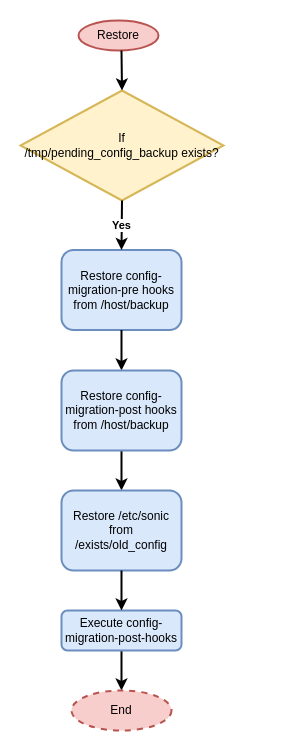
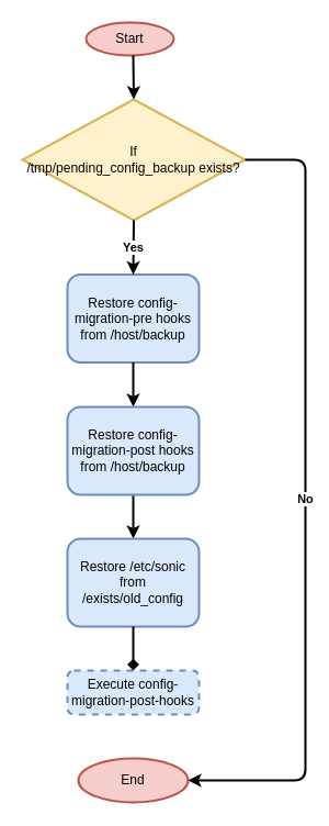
  <mxCell id="0" />
  <mxCell id="1" parent="0" />
- <mxCell id="2" value="Restore" style="ellipse;whiteSpace=wrap;html=1;strokeWidth=2;fillColor=#f8cecc;strokeColor=#b85450;" parent="1" vertex="1"><mxGeometry x="78" y="20" width="80" height="30" as="geometry" /></mxCell>
+ <mxCell id="2" value="Start" style="ellipse;whiteSpace=wrap;html=1;strokeWidth=2;fillColor=#f8cecc;strokeColor=#b85450;" parent="1" vertex="1"><mxGeometry x="78" y="20" width="80" height="30" as="geometry" /></mxCell>
  <mxCell id="3" value="Restore config-migration-pre&amp;nbsp;hooks from /host/backup" style="rounded=1;whiteSpace=wrap;html=1;fontSize=12;glass=0;strokeWidth=2;shadow=0;fillColor=#dae8fc;strokeColor=#6c8ebf;" parent="1" vertex="1"><mxGeometry x="61" y="249.5" width="120" height="80" as="geometry" /></mxCell>
  <mxCell id="4" value="" style="endArrow=classic;html=1;exitX=0.5;exitY=1;exitDx=0;exitDy=0;entryX=0.5;entryY=0;entryDx=0;entryDy=0;strokeWidth=2;" parent="1" source="3" target="9" edge="1"><mxGeometry width="50" height="50" relative="1" as="geometry"><mxPoint x="135" y="330.5" as="sourcePoint" /><mxPoint x="125" y="340.5" as="targetPoint" /></mxGeometry></mxCell>
- <mxCell id="5" value="" style="endArrow=classic;html=1;entryX=0.5;entryY=0;entryDx=0;entryDy=0;exitX=0.5;exitY=1;exitDx=0;exitDy=0;strokeWidth=2;" parent="1" source="7" target="6" edge="1"><mxGeometry width="50" height="50" relative="1" as="geometry"><mxPoint x="125" y="590.5" as="sourcePoint" /><mxPoint x="125" y="620.5" as="targetPoint" /></mxGeometry></mxCell>
- <mxCell id="6" value="End" style="ellipse;whiteSpace=wrap;html=1;strokeWidth=2;fillColor=#f8cecc;strokeColor=#b85450;dashed=1;" parent="1" vertex="1"><mxGeometry x="71" y="690" width="100" height="40" as="geometry" /></mxCell>
- <mxCell id="7" value="Execute config-migration-post-hooks" style="rounded=1;whiteSpace=wrap;html=1;fontSize=12;glass=0;strokeWidth=2;shadow=0;fillColor=#dae8fc;strokeColor=#6c8ebf;" parent="1" vertex="1"><mxGeometry x="61" y="610" width="120" height="40" as="geometry" /></mxCell>
+ <mxCell id="6" value="End" style="ellipse;whiteSpace=wrap;html=1;strokeWidth=2;fillColor=#f8cecc;strokeColor=#b85450;" parent="1" vertex="1"><mxGeometry x="71" y="690" width="100" height="40" as="geometry" /></mxCell>
+ <mxCell id="7" value="Execute config-migration-post-hooks" style="rounded=1;whiteSpace=wrap;html=1;fontSize=12;glass=0;strokeWidth=2;shadow=0;fillColor=#dae8fc;strokeColor=#6c8ebf;dashed=1;" parent="1" vertex="1"><mxGeometry x="61" y="610" width="120" height="40" as="geometry" /></mxCell>
  <mxCell id="8" value="" style="endArrow=classic;html=1;exitX=0.5;exitY=1;exitDx=0;exitDy=0;strokeWidth=2;entryX=0.5;entryY=0;entryDx=0;entryDy=0;" parent="1" source="9" target="14" edge="1"><mxGeometry width="50" height="50" relative="1" as="geometry"><mxPoint x="125" y="420.5" as="sourcePoint" /><mxPoint x="121" y="510" as="targetPoint" /></mxGeometry></mxCell>
  <mxCell id="9" value="Restore config-migration-post hooks from /host/backup" style="rounded=1;whiteSpace=wrap;html=1;fontSize=12;glass=0;strokeWidth=2;shadow=0;fillColor=#dae8fc;strokeColor=#6c8ebf;" parent="1" vertex="1"><mxGeometry x="61" y="370" width="120" height="80" as="geometry" /></mxCell>
  <mxCell id="10" value="&lt;font style=&quot;font-size: 12px&quot;&gt;If &lt;br&gt;/tmp/pending_config_backup exists?&lt;/font&gt;" style="rhombus;whiteSpace=wrap;html=1;strokeWidth=2;fillColor=#fff2cc;strokeColor=#d6b656;" parent="1" vertex="1"><mxGeometry x="20" y="90" width="203" height="110" as="geometry" /></mxCell>
  <mxCell id="11" value="" style="endArrow=classic;html=1;strokeWidth=2;entryX=0.5;entryY=0;entryDx=0;entryDy=0;" parent="1" target="10" edge="1"><mxGeometry width="50" height="50" relative="1" as="geometry"><mxPoint x="121" y="50" as="sourcePoint" /><mxPoint x="118" y="700" as="targetPoint" /></mxGeometry></mxCell>
+ <mxCell id="12" value="&lt;b&gt;No&lt;/b&gt;" style="edgeStyle=segmentEdgeStyle;endArrow=classic;html=1;strokeWidth=2;exitX=1;exitY=0.5;exitDx=0;exitDy=0;entryX=1;entryY=0.5;entryDx=0;entryDy=0;" parent="1" source="10" target="6" edge="1"><mxGeometry width="50" height="50" relative="1" as="geometry"><mxPoint x="318" y="160" as="sourcePoint" /><mxPoint x="308" y="680" as="targetPoint" /><Array as="points"><mxPoint x="278" y="145" /><mxPoint x="278" y="710" /></Array></mxGeometry></mxCell>
  <mxCell id="13" value="&lt;b&gt;Yes&lt;/b&gt;" style="endArrow=classic;html=1;exitX=0.5;exitY=1;exitDx=0;exitDy=0;entryX=0.5;entryY=0;entryDx=0;entryDy=0;strokeWidth=2;" parent="1" source="10" target="3" edge="1"><mxGeometry width="50" height="50" relative="1" as="geometry"><mxPoint x="157.5" y="209" as="sourcePoint" /><mxPoint x="157.5" y="249.5" as="targetPoint" /></mxGeometry></mxCell>
  <mxCell id="14" value="Restore /etc/sonic from /exists/old_config" style="rounded=1;whiteSpace=wrap;html=1;fontSize=12;glass=0;strokeWidth=2;shadow=0;fillColor=#dae8fc;strokeColor=#6c8ebf;" vertex="1" parent="1"><mxGeometry x="61" y="490" width="120" height="80" as="geometry" /></mxCell>
- <mxCell id="15" value="" style="endArrow=classic;html=1;exitX=0.5;exitY=1;exitDx=0;exitDy=0;strokeWidth=2;entryX=0.5;entryY=0;entryDx=0;entryDy=0;" edge="1" parent="1" source="14" target="7"><mxGeometry width="50" height="50" relative="1" as="geometry"><mxPoint x="131" y="460" as="sourcePoint" /><mxPoint x="131" y="524" as="targetPoint" /></mxGeometry></mxCell>
+ <mxCell id="15" value="" style="endArrow=diamond;html=1;exitX=0.5;exitY=1;exitDx=0;exitDy=0;strokeWidth=2;entryX=0.5;entryY=0;entryDx=0;entryDy=0;" edge="1" parent="1" source="14" target="7"><mxGeometry width="50" height="50" relative="1" as="geometry"><mxPoint x="131" y="460" as="sourcePoint" /><mxPoint x="131" y="524" as="targetPoint" /></mxGeometry></mxCell>
